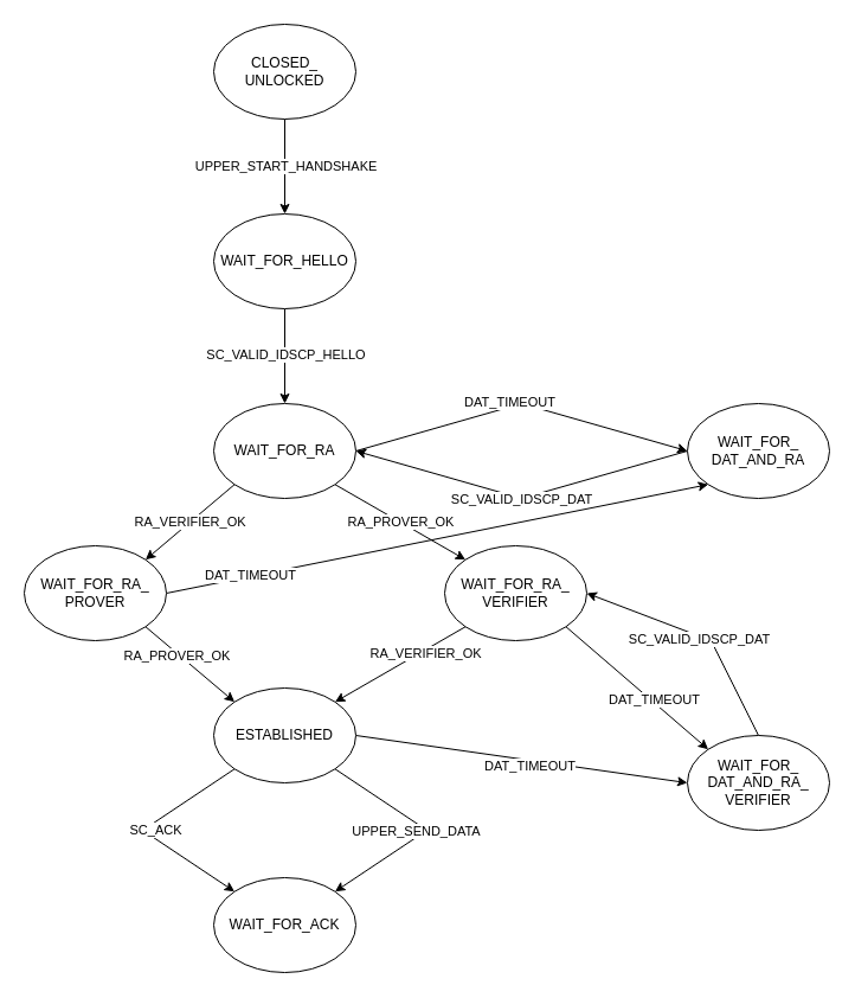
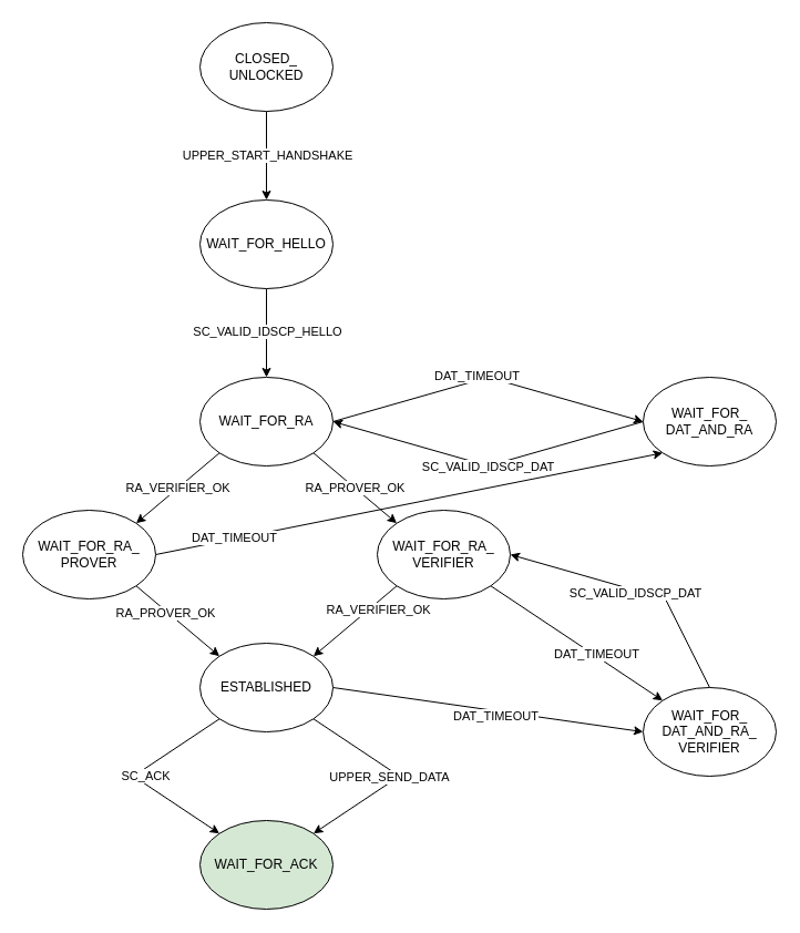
  <mxCell id="0" />
  <mxCell id="1" parent="0" />
  <mxCell id="2" style="edgeStyle=orthogonalEdgeStyle;rounded=0;orthogonalLoop=1;jettySize=auto;html=1;exitX=0.5;exitY=1;exitDx=0;exitDy=0;entryX=0.5;entryY=0;entryDx=0;entryDy=0;" edge="1" parent="1" source="4" target="7"><mxGeometry relative="1" as="geometry" /></mxCell>
  <mxCell id="3" value="UPPER_START_HANDSHAKE" style="edgeLabel;html=1;align=center;verticalAlign=middle;resizable=0;points=[];" vertex="1" connectable="0" parent="2"><mxGeometry x="-0.025" relative="1" as="geometry"><mxPoint as="offset" /></mxGeometry></mxCell>
  <mxCell id="4" value="CLOSED_&lt;br&gt;UNLOCKED" style="ellipse;whiteSpace=wrap;html=1;" vertex="1" parent="1"><mxGeometry x="180" y="20" width="120" height="80" as="geometry" /></mxCell>
  <mxCell id="5" style="edgeStyle=orthogonalEdgeStyle;rounded=0;orthogonalLoop=1;jettySize=auto;html=1;exitX=0.5;exitY=1;exitDx=0;exitDy=0;entryX=0.5;entryY=0;entryDx=0;entryDy=0;" edge="1" parent="1" source="7" target="12"><mxGeometry relative="1" as="geometry" /></mxCell>
  <mxCell id="6" value="SC_VALID_IDSCP_HELLO" style="edgeLabel;html=1;align=center;verticalAlign=middle;resizable=0;points=[];" vertex="1" connectable="0" parent="5"><mxGeometry x="-0.061" relative="1" as="geometry"><mxPoint as="offset" /></mxGeometry></mxCell>
  <mxCell id="7" value="WAIT_FOR_HELLO" style="ellipse;whiteSpace=wrap;html=1;" vertex="1" parent="1"><mxGeometry x="180" y="180" width="120" height="80" as="geometry" /></mxCell>
  <mxCell id="8" value="RA_PROVER_OK" style="rounded=0;orthogonalLoop=1;jettySize=auto;html=1;exitX=1;exitY=1;exitDx=0;exitDy=0;entryX=0;entryY=0;entryDx=0;entryDy=0;" edge="1" parent="1" source="12" target="17"><mxGeometry relative="1" as="geometry" /></mxCell>
  <mxCell id="9" value="RA_VERIFIER_OK" style="edgeStyle=none;rounded=0;orthogonalLoop=1;jettySize=auto;html=1;exitX=0;exitY=1;exitDx=0;exitDy=0;entryX=1;entryY=0;entryDx=0;entryDy=0;" edge="1" parent="1" source="12" target="22"><mxGeometry relative="1" as="geometry" /></mxCell>
  <mxCell id="10" style="edgeStyle=none;rounded=0;orthogonalLoop=1;jettySize=auto;html=1;exitX=1;exitY=0.5;exitDx=0;exitDy=0;entryX=0;entryY=0.5;entryDx=0;entryDy=0;" edge="1" parent="1" source="12" target="36"><mxGeometry relative="1" as="geometry"><Array as="points"><mxPoint x="440" y="340" /></Array></mxGeometry></mxCell>
  <mxCell id="11" value="DAT_TIMEOUT" style="edgeLabel;html=1;align=center;verticalAlign=middle;resizable=0;points=[];" vertex="1" connectable="0" parent="10"><mxGeometry x="0.205" y="1" relative="1" as="geometry"><mxPoint x="-39" y="-9" as="offset" /></mxGeometry></mxCell>
  <mxCell id="12" value="WAIT_FOR_RA" style="ellipse;whiteSpace=wrap;html=1;" vertex="1" parent="1"><mxGeometry x="180" y="340" width="120" height="80" as="geometry" /></mxCell>
  <mxCell id="13" style="edgeStyle=none;rounded=0;orthogonalLoop=1;jettySize=auto;html=1;exitX=0;exitY=1;exitDx=0;exitDy=0;entryX=1;entryY=0;entryDx=0;entryDy=0;" edge="1" parent="1" source="17" target="29"><mxGeometry relative="1" as="geometry" /></mxCell>
  <mxCell id="14" value="RA_VERIFIER_OK" style="edgeLabel;html=1;align=center;verticalAlign=middle;resizable=0;points=[];" vertex="1" connectable="0" parent="13"><mxGeometry x="-0.108" y="5" relative="1" as="geometry"><mxPoint x="13" y="-11" as="offset" /></mxGeometry></mxCell>
  <mxCell id="15" style="edgeStyle=none;rounded=0;orthogonalLoop=1;jettySize=auto;html=1;exitX=1;exitY=1;exitDx=0;exitDy=0;entryX=0;entryY=0;entryDx=0;entryDy=0;" edge="1" parent="1" source="17" target="33"><mxGeometry relative="1" as="geometry" /></mxCell>
  <mxCell id="16" value="DAT_TIMEOUT" style="edgeLabel;html=1;align=center;verticalAlign=middle;resizable=0;points=[];" vertex="1" connectable="0" parent="15"><mxGeometry x="0.2" y="1" relative="1" as="geometry"><mxPoint x="1" as="offset" /></mxGeometry></mxCell>
- <mxCell id="17" value="WAIT_FOR_RA_&lt;br&gt;VERIFIER" style="ellipse;whiteSpace=wrap;html=1;" vertex="1" parent="1"><mxGeometry x="375" y="460" width="120" height="80" as="geometry" /></mxCell>
+ <mxCell id="17" value="WAIT_FOR_RA_&lt;br&gt;VERIFIER" style="ellipse;whiteSpace=wrap;html=1;" vertex="1" parent="1"><mxGeometry x="340" y="460" width="120" height="80" as="geometry" /></mxCell>
  <mxCell id="18" style="edgeStyle=none;rounded=0;orthogonalLoop=1;jettySize=auto;html=1;exitX=1;exitY=1;exitDx=0;exitDy=0;entryX=0;entryY=0;entryDx=0;entryDy=0;" edge="1" parent="1" source="22" target="29"><mxGeometry relative="1" as="geometry" /></mxCell>
  <mxCell id="19" value="RA_PROVER_OK" style="edgeLabel;html=1;align=center;verticalAlign=middle;resizable=0;points=[];" vertex="1" connectable="0" parent="18"><mxGeometry x="-0.197" y="1" relative="1" as="geometry"><mxPoint x="-4" as="offset" /></mxGeometry></mxCell>
  <mxCell id="20" style="edgeStyle=none;rounded=0;orthogonalLoop=1;jettySize=auto;html=1;exitX=1;exitY=0.5;exitDx=0;exitDy=0;entryX=0;entryY=1;entryDx=0;entryDy=0;" edge="1" parent="1" source="22" target="36"><mxGeometry relative="1" as="geometry" /></mxCell>
  <mxCell id="21" value="DAT_TIMEOUT" style="edgeLabel;html=1;align=center;verticalAlign=middle;resizable=0;points=[];" vertex="1" connectable="0" parent="20"><mxGeometry x="-0.692" y="1" relative="1" as="geometry"><mxPoint as="offset" /></mxGeometry></mxCell>
  <mxCell id="22" value="WAIT_FOR_RA_&lt;br&gt;PROVER" style="ellipse;whiteSpace=wrap;html=1;" vertex="1" parent="1"><mxGeometry x="20" y="460" width="120" height="80" as="geometry" /></mxCell>
  <mxCell id="23" style="edgeStyle=none;rounded=0;orthogonalLoop=1;jettySize=auto;html=1;exitX=0;exitY=1;exitDx=0;exitDy=0;entryX=0;entryY=0;entryDx=0;entryDy=0;" edge="1" parent="1" source="29" target="30"><mxGeometry relative="1" as="geometry"><Array as="points"><mxPoint x="120" y="700" /></Array></mxGeometry></mxCell>
  <mxCell id="24" value="SC_ACK" style="edgeLabel;html=1;align=center;verticalAlign=middle;resizable=0;points=[];" vertex="1" connectable="0" parent="23"><mxGeometry x="-0.258" y="-2" relative="1" as="geometry"><mxPoint x="-9" y="15" as="offset" /></mxGeometry></mxCell>
  <mxCell id="25" style="edgeStyle=none;rounded=0;orthogonalLoop=1;jettySize=auto;html=1;exitX=1;exitY=1;exitDx=0;exitDy=0;entryX=1;entryY=0;entryDx=0;entryDy=0;" edge="1" parent="1" source="29" target="30"><mxGeometry relative="1" as="geometry"><Array as="points"><mxPoint x="360" y="700" /></Array></mxGeometry></mxCell>
  <mxCell id="26" value="UPPER_SEND_DATA" style="edgeLabel;html=1;align=center;verticalAlign=middle;resizable=0;points=[];" vertex="1" connectable="0" parent="25"><mxGeometry x="0.235" relative="1" as="geometry"><mxPoint x="9" y="-12" as="offset" /></mxGeometry></mxCell>
  <mxCell id="27" style="edgeStyle=none;rounded=0;orthogonalLoop=1;jettySize=auto;html=1;exitX=1;exitY=0.5;exitDx=0;exitDy=0;entryX=0;entryY=0.5;entryDx=0;entryDy=0;" edge="1" parent="1" source="29" target="33"><mxGeometry relative="1" as="geometry" /></mxCell>
  <mxCell id="28" value="DAT_TIMEOUT" style="edgeLabel;html=1;align=center;verticalAlign=middle;resizable=0;points=[];" vertex="1" connectable="0" parent="27"><mxGeometry x="0.201" y="-5" relative="1" as="geometry"><mxPoint x="-21" y="-3" as="offset" /></mxGeometry></mxCell>
  <mxCell id="29" value="ESTABLISHED" style="ellipse;whiteSpace=wrap;html=1;" vertex="1" parent="1"><mxGeometry x="180" y="580" width="120" height="80" as="geometry" /></mxCell>
- <mxCell id="30" value="WAIT_FOR_ACK" style="ellipse;whiteSpace=wrap;html=1;" vertex="1" parent="1"><mxGeometry x="180" y="740" width="120" height="80" as="geometry" /></mxCell>
+ <mxCell id="30" value="WAIT_FOR_ACK" style="ellipse;whiteSpace=wrap;html=1;fillColor=#d5e8d4;" vertex="1" parent="1"><mxGeometry x="180" y="740" width="120" height="80" as="geometry" /></mxCell>
  <mxCell id="31" style="edgeStyle=none;rounded=0;orthogonalLoop=1;jettySize=auto;html=1;exitX=0.5;exitY=0;exitDx=0;exitDy=0;entryX=1;entryY=0.5;entryDx=0;entryDy=0;" edge="1" parent="1" source="33" target="17"><mxGeometry relative="1" as="geometry"><Array as="points"><mxPoint x="600" y="540" /></Array></mxGeometry></mxCell>
  <mxCell id="32" value="SC_VALID_IDSCP_DAT" style="edgeLabel;html=1;align=center;verticalAlign=middle;resizable=0;points=[];" vertex="1" connectable="0" parent="31"><mxGeometry x="-0.006" y="2" relative="1" as="geometry"><mxPoint as="offset" /></mxGeometry></mxCell>
  <mxCell id="33" value="WAIT_FOR_&lt;br&gt;DAT_AND_RA_&lt;br&gt;VERIFIER" style="ellipse;whiteSpace=wrap;html=1;" vertex="1" parent="1"><mxGeometry x="580" y="620" width="120" height="80" as="geometry" /></mxCell>
  <mxCell id="34" style="edgeStyle=none;rounded=0;orthogonalLoop=1;jettySize=auto;html=1;exitX=0;exitY=0.5;exitDx=0;exitDy=0;entryX=1;entryY=0.5;entryDx=0;entryDy=0;" edge="1" parent="1" source="36" target="12"><mxGeometry relative="1" as="geometry"><Array as="points"><mxPoint x="440" y="420" /></Array></mxGeometry></mxCell>
  <mxCell id="35" value="SC_VALID_IDSCP_DAT" style="edgeLabel;html=1;align=center;verticalAlign=middle;resizable=0;points=[];" vertex="1" connectable="0" parent="34"><mxGeometry x="-0.198" y="-2" relative="1" as="geometry"><mxPoint x="-27" y="10" as="offset" /></mxGeometry></mxCell>
  <mxCell id="36" value="WAIT_FOR_&lt;br&gt;DAT_AND_RA" style="ellipse;whiteSpace=wrap;html=1;" vertex="1" parent="1"><mxGeometry x="580" y="340" width="120" height="80" as="geometry" /></mxCell>
